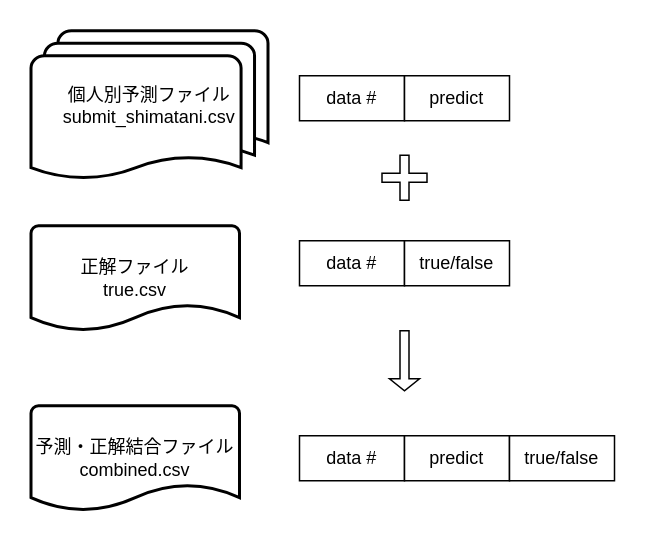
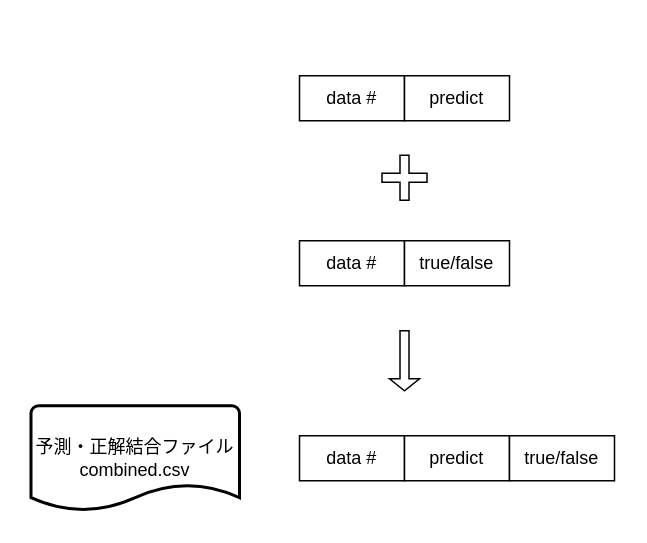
  <mxCell id="0" />
  <mxCell id="1" parent="0" />
- <mxCell id="2" value="正解ファイル&lt;br&gt;true.csv" style="strokeWidth=2;html=1;shape=mxgraph.flowchart.document2;whiteSpace=wrap;size=0.25;" parent="1" vertex="1"><mxGeometry x="20" y="150" width="139" height="70" as="geometry" /></mxCell>
- <mxCell id="3" value="&lt;span&gt;個人別予測ファイル&lt;/span&gt;&lt;br&gt;&lt;span&gt;submit_shimatani.csv&lt;/span&gt;" style="strokeWidth=2;html=1;shape=mxgraph.flowchart.multi-document;whiteSpace=wrap;" parent="1" vertex="1"><mxGeometry x="20" y="20" width="158" height="100" as="geometry" /></mxCell>
  <mxCell id="4" value="" style="group" parent="1" vertex="1" connectable="0"><mxGeometry x="199" y="50" width="140" height="30" as="geometry" /></mxCell>
  <mxCell id="5" value="data #" style="rounded=0;whiteSpace=wrap;html=1;" parent="4" vertex="1"><mxGeometry width="70" height="30" as="geometry" /></mxCell>
  <mxCell id="6" value="predict" style="rounded=0;whiteSpace=wrap;html=1;" parent="4" vertex="1"><mxGeometry x="70" width="70" height="30" as="geometry" /></mxCell>
  <mxCell id="7" value="" style="group" parent="1" vertex="1" connectable="0"><mxGeometry x="199" y="160" width="140" height="30" as="geometry" /></mxCell>
  <mxCell id="8" value="data #" style="rounded=0;whiteSpace=wrap;html=1;" parent="7" vertex="1"><mxGeometry width="70" height="30" as="geometry" /></mxCell>
  <mxCell id="9" value="true/false" style="rounded=0;whiteSpace=wrap;html=1;" parent="7" vertex="1"><mxGeometry x="70" width="70" height="30" as="geometry" /></mxCell>
  <mxCell id="10" value="予測・正解結合ファイル&lt;br&gt;combined.csv" style="strokeWidth=2;html=1;shape=mxgraph.flowchart.document2;whiteSpace=wrap;size=0.25;" parent="1" vertex="1"><mxGeometry x="20" y="270" width="139" height="70" as="geometry" /></mxCell>
  <mxCell id="11" value="data #" style="rounded=0;whiteSpace=wrap;html=1;" parent="1" vertex="1"><mxGeometry x="199" y="290" width="70" height="30" as="geometry" /></mxCell>
  <mxCell id="12" value="predict" style="rounded=0;whiteSpace=wrap;html=1;" parent="1" vertex="1"><mxGeometry x="269" y="290" width="70" height="30" as="geometry" /></mxCell>
  <mxCell id="13" value="true/false" style="rounded=0;whiteSpace=wrap;html=1;" parent="1" vertex="1"><mxGeometry x="339" y="290" width="70" height="30" as="geometry" /></mxCell>
  <mxCell id="14" value="" style="shape=cross;whiteSpace=wrap;html=1;" parent="1" vertex="1"><mxGeometry x="254" y="103" width="30" height="30" as="geometry" /></mxCell>
  <mxCell id="15" value="" style="shape=singleArrow;direction=south;whiteSpace=wrap;html=1;" parent="1" vertex="1"><mxGeometry x="259" y="220" width="20" height="40" as="geometry" /></mxCell>
